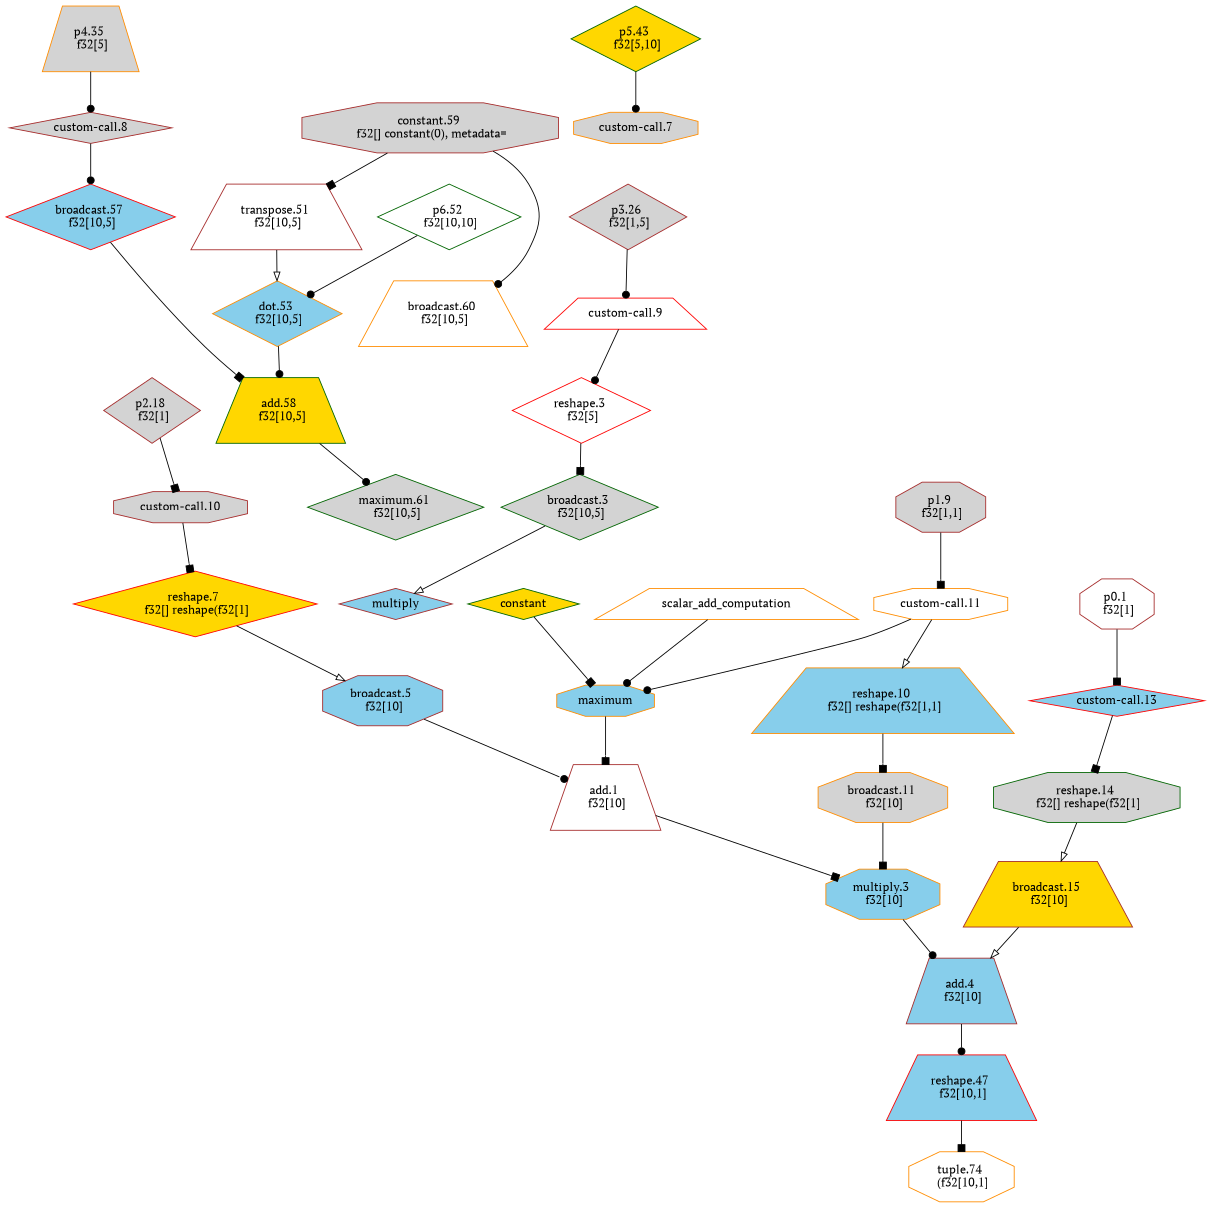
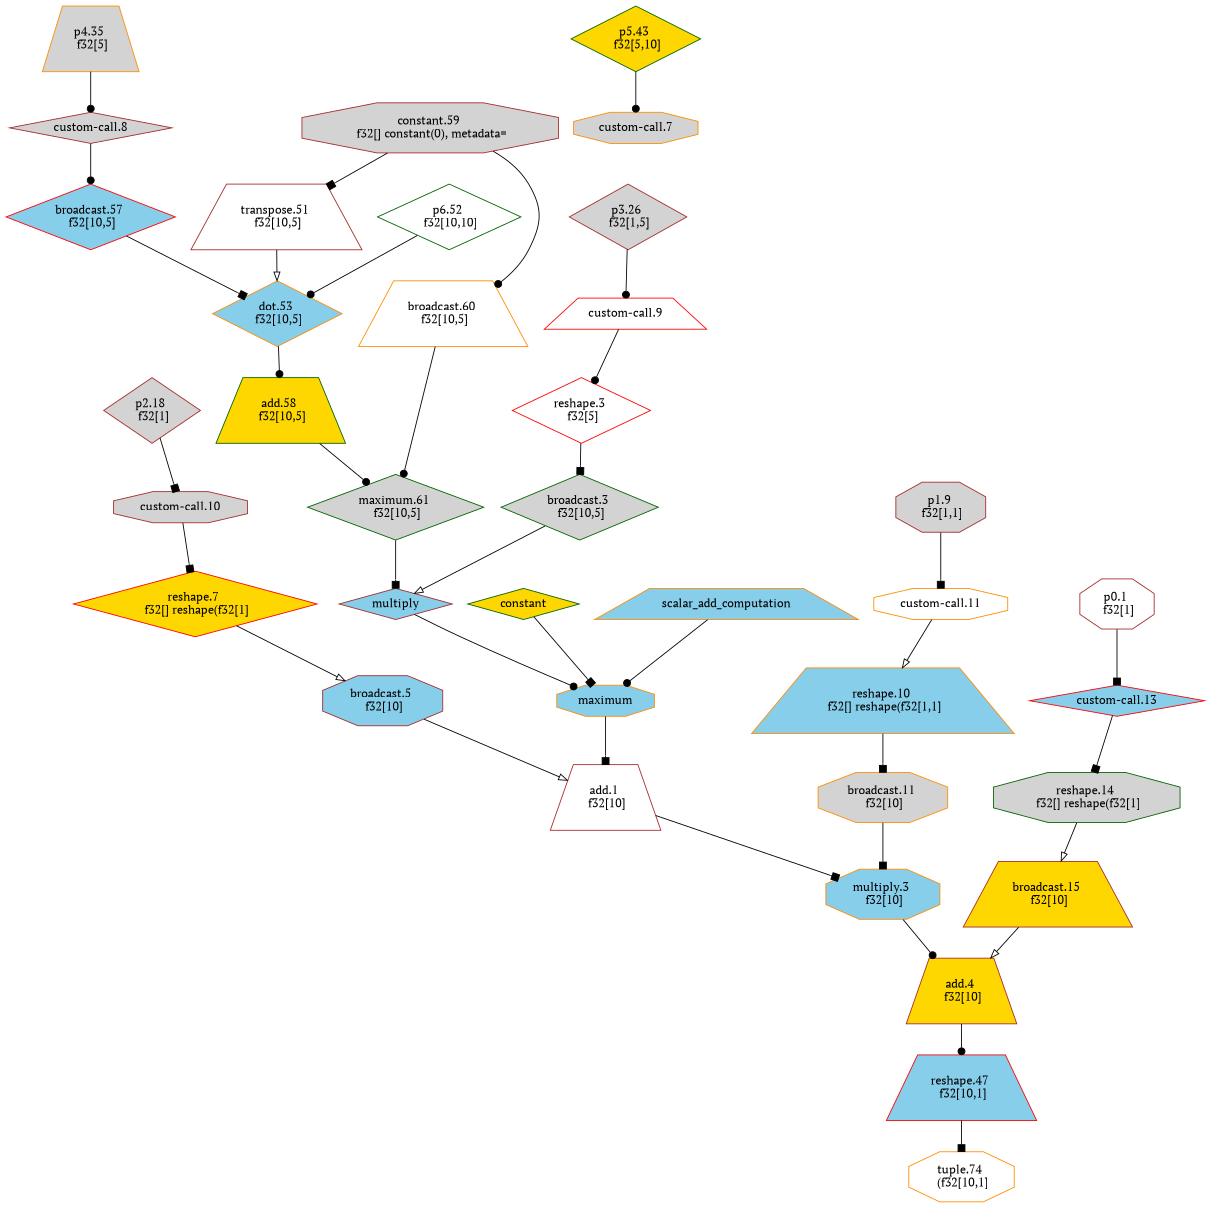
  digraph {
    fontname="PT Serif"
    node [color=brown fillcolor=lightgrey fontname="PT Serif" shape=diamond style=filled]
    edge [arrowhead=box fontname="PT Serif"]
    n1 [color=darkgreen fillcolor=white label="p6.52 \n f32[10,10]"]
    n2 [color=darkorange fillcolor=skyblue label="dot.53 \n f32[10,5]"]
    n3 [color=darkgreen fillcolor=gold label="add.58 \n f32[10,5]" shape=trapezium]
    n4 [color=darkgreen fillcolor=gold label="p5.43 \n f32[5,10]"]
    "custom-call.7" [color=darkorange shape=octagon]
    n6 [fillcolor=white label="transpose.51 \n f32[10,5]" shape=trapezium]
    n7 [color=darkgreen label="maximum.61 \n f32[10,5]"]
    n8 [color=darkorange label="p4.35 \n f32[5]" shape=trapezium]
    "custom-call.8"
    n10 [color=red fillcolor=skyblue label="broadcast.57 \n f32[10,5]"]
    multiply [fillcolor=skyblue]
    n12 [label="constant.59 \n f32[] constant(0), metadata=" shape=octagon]
    n13 [color=darkorange fillcolor=white label="broadcast.60 \n f32[10,5]" shape=trapezium]
    n14 [color=darkorange fillcolor=skyblue label=maximum shape=octagon]
    n15 [label="p3.26 \n f32[1,5]"]
    "custom-call.9" [color=red fillcolor=white shape=trapezium]
    n17 [color=red fillcolor=white label="reshape.3 \n f32[5]"]
    n18 [color=darkgreen label="broadcast.3 \n f32[10,5]"]
    n19 [label="p2.18 \n f32[1]"]
    "custom-call.10" [shape=octagon]
    n21 [color=red fillcolor=gold label="reshape.7 \n f32[] reshape(f32[1]"]
    n22 [fillcolor=skyblue label="broadcast.5 \n f32[10]" shape=octagon]
    n23 [fillcolor=white label="add.1 \n f32[10]" shape=trapezium]
    n24 [color=darkorange fillcolor=skyblue label="multiply.3 \n f32[10]" shape=octagon]
-   n25 [fillcolor=skyblue label="add.4 \n f32[10]" shape=trapezium]
+   n25 [fillcolor=gold label="add.4 \n f32[10]" shape=trapezium]
    n26 [label="p1.9 \n f32[1,1]" shape=octagon]
    "custom-call.11" [color=darkorange fillcolor=white shape=octagon]
    n28 [color=darkorange fillcolor=skyblue label="reshape.10 \n f32[] reshape(f32[1,1]" shape=trapezium]
    n29 [color=darkorange label="broadcast.11 \n f32[10]" shape=octagon]
    n30 [color=red fillcolor=skyblue label="reshape.47 \n f32[10,1]" shape=trapezium]
    n31 [fillcolor=white label="p0.1 \n f32[1]" shape=octagon]
    "custom-call.13" [color=red fillcolor=skyblue]
    n33 [color=darkgreen label="reshape.14 \n f32[] reshape(f32[1]" shape=octagon]
    n34 [fillcolor=gold label="broadcast.15 \n f32[10]" shape=trapezium]
    n35 [color=darkorange fillcolor=white label="tuple.74 \n (f32[10,1]" shape=octagon]
    constant [color=darkgreen fillcolor=gold]
-   scalar_add_computation [color=darkorange fillcolor=white shape=trapezium]
+   scalar_add_computation [color=darkorange fillcolor=skyblue shape=trapezium]
    n1 -> n2 [arrowhead=dot]
    n2 -> n3 [arrowhead=dot]
    n3 -> n7 [arrowhead=dot]
    n4 -> "custom-call.7" [arrowhead=dot]
    n6 -> n2 [arrowhead=onormal]
+   n7 -> multiply
    n8 -> "custom-call.8" [arrowhead=dot]
    "custom-call.8" -> n10 [arrowhead=dot]
-   n10 -> n3
-   "custom-call.11" -> n14 [arrowhead=dot]
+   n10 -> n2
+   multiply -> n14 [arrowhead=dot]
    n12 -> n6
    n12 -> n13 [arrowhead=dot]
+   n13 -> n7 [arrowhead=dot]
    n14 -> n23
    n15 -> "custom-call.9" [arrowhead=dot]
    "custom-call.9" -> n17 [arrowhead=dot]
    n17 -> n18
    n18 -> multiply [arrowhead=onormal]
    n19 -> "custom-call.10"
    "custom-call.10" -> n21
    n21 -> n22 [arrowhead=onormal]
-   n22 -> n23 [arrowhead=dot]
+   n22 -> n23 [arrowhead=onormal]
    n23 -> n24
    n24 -> n25 [arrowhead=dot]
    n25 -> n30 [arrowhead=dot]
    n26 -> "custom-call.11"
    "custom-call.11" -> n28 [arrowhead=onormal]
    n28 -> n29
    n29 -> n24
    n30 -> n35
    n31 -> "custom-call.13"
    "custom-call.13" -> n33
    n33 -> n34 [arrowhead=onormal]
    n34 -> n25 [arrowhead=onormal]
    constant -> n14
    scalar_add_computation -> n14 [arrowhead=dot]
  }
